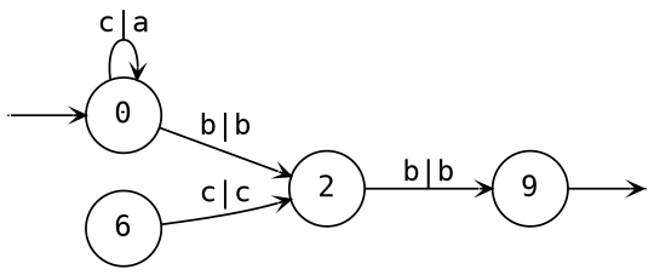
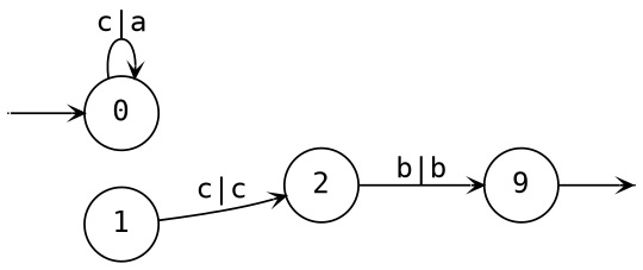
  digraph {
    fontname="DejaVu Sans Mono"
    rankdir=LR
    vcsn_context="lat<letterset<char_letters(abc)>, letterset<char_letters(abc)>>, b"
    node [fontname="DejaVu Sans Mono" shape=circle style=rounded]
    edge [arrowhead=vee arrowsize=.6 fontname="DejaVu Sans Mono"]
    I0 [shape=point width=0 style=""]
    F4 [shape=point width=0 style=""]
    0 [width=0.5]
-   1 [width=0.5 label=6]
+   1 [width=0.5]
    2 [width=0.5]
    n6 [label=9 width=0.5]
    subgraph sub_1 {
      I0
      F4
    }
    subgraph sub_2 {
      0
      1
      2
      n6
    }
    I0 -> 0
    0 -> 0 [label="c|a"]
-   0 -> 2 [label="b|b"]
    1 -> 2 [label="c|c"]
    2 -> n6 [label="b|b"]
    n6 -> F4
  }
